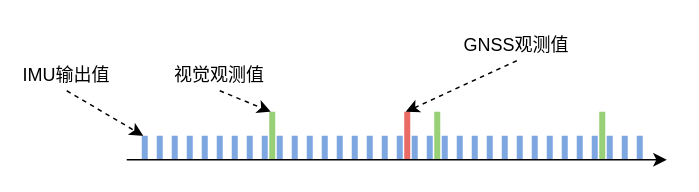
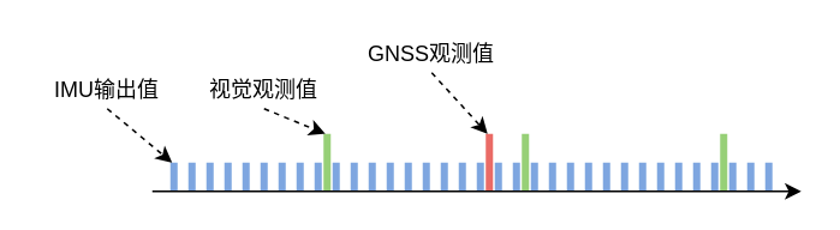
  <mxCell id="0" />
  <mxCell id="1" parent="0" />
  <mxCell id="2" value="" style="rounded=0;whiteSpace=wrap;html=1;fillColor=#7EA6E0;strokeColor=none;" parent="1" vertex="1"><mxGeometry x="94" y="90" width="4" height="16" as="geometry" /></mxCell>
  <mxCell id="3" value="" style="rounded=0;whiteSpace=wrap;html=1;fillColor=#7EA6E0;strokeColor=none;" parent="1" vertex="1"><mxGeometry x="104" y="90" width="4" height="16" as="geometry" /></mxCell>
  <mxCell id="4" value="" style="rounded=0;whiteSpace=wrap;html=1;fillColor=#7EA6E0;strokeColor=none;" parent="1" vertex="1"><mxGeometry x="114" y="90" width="4" height="16" as="geometry" /></mxCell>
  <mxCell id="5" value="" style="rounded=0;whiteSpace=wrap;html=1;fillColor=#7EA6E0;strokeColor=none;" parent="1" vertex="1"><mxGeometry x="124" y="90" width="4" height="16" as="geometry" /></mxCell>
  <mxCell id="6" value="" style="rounded=0;whiteSpace=wrap;html=1;fillColor=#7EA6E0;strokeColor=none;" parent="1" vertex="1"><mxGeometry x="134" y="90" width="4" height="16" as="geometry" /></mxCell>
  <mxCell id="7" value="" style="rounded=0;whiteSpace=wrap;html=1;fillColor=#7EA6E0;strokeColor=none;" parent="1" vertex="1"><mxGeometry x="144" y="90" width="4" height="16" as="geometry" /></mxCell>
  <mxCell id="8" value="" style="rounded=0;whiteSpace=wrap;html=1;fillColor=#7EA6E0;strokeColor=none;" parent="1" vertex="1"><mxGeometry x="154" y="90" width="4" height="16" as="geometry" /></mxCell>
  <mxCell id="9" value="" style="rounded=0;whiteSpace=wrap;html=1;fillColor=#7EA6E0;strokeColor=none;" parent="1" vertex="1"><mxGeometry x="164" y="90" width="4" height="16" as="geometry" /></mxCell>
  <mxCell id="10" value="" style="rounded=0;whiteSpace=wrap;html=1;fillColor=#7EA6E0;strokeColor=none;" parent="1" vertex="1"><mxGeometry x="174" y="90" width="4" height="16" as="geometry" /></mxCell>
  <mxCell id="11" value="" style="rounded=0;whiteSpace=wrap;html=1;fillColor=#7EA6E0;strokeColor=none;" parent="1" vertex="1"><mxGeometry x="184" y="90" width="4" height="16" as="geometry" /></mxCell>
  <mxCell id="12" value="" style="rounded=0;whiteSpace=wrap;html=1;fillColor=#7EA6E0;strokeColor=none;" parent="1" vertex="1"><mxGeometry x="194" y="90" width="4" height="16" as="geometry" /></mxCell>
  <mxCell id="13" value="" style="rounded=0;whiteSpace=wrap;html=1;fillColor=#7EA6E0;strokeColor=none;" parent="1" vertex="1"><mxGeometry x="204" y="90" width="4" height="16" as="geometry" /></mxCell>
  <mxCell id="14" value="" style="rounded=0;whiteSpace=wrap;html=1;fillColor=#7EA6E0;strokeColor=none;" parent="1" vertex="1"><mxGeometry x="214" y="90" width="4" height="16" as="geometry" /></mxCell>
  <mxCell id="15" value="" style="rounded=0;whiteSpace=wrap;html=1;fillColor=#7EA6E0;strokeColor=none;" parent="1" vertex="1"><mxGeometry x="224" y="90" width="4" height="16" as="geometry" /></mxCell>
  <mxCell id="16" value="" style="rounded=0;whiteSpace=wrap;html=1;fillColor=#7EA6E0;strokeColor=none;" parent="1" vertex="1"><mxGeometry x="234" y="90" width="4" height="16" as="geometry" /></mxCell>
  <mxCell id="17" value="" style="rounded=0;whiteSpace=wrap;html=1;fillColor=#7EA6E0;strokeColor=none;" parent="1" vertex="1"><mxGeometry x="244" y="90" width="4" height="16" as="geometry" /></mxCell>
  <mxCell id="18" value="" style="rounded=0;whiteSpace=wrap;html=1;fillColor=#7EA6E0;strokeColor=none;" parent="1" vertex="1"><mxGeometry x="254" y="90" width="4" height="16" as="geometry" /></mxCell>
  <mxCell id="19" value="" style="rounded=0;whiteSpace=wrap;html=1;fillColor=#7EA6E0;strokeColor=none;" parent="1" vertex="1"><mxGeometry x="264" y="90" width="4" height="16" as="geometry" /></mxCell>
  <mxCell id="20" value="" style="rounded=0;whiteSpace=wrap;html=1;fillColor=#7EA6E0;strokeColor=none;" parent="1" vertex="1"><mxGeometry x="274" y="90" width="4" height="16" as="geometry" /></mxCell>
  <mxCell id="21" value="" style="rounded=0;whiteSpace=wrap;html=1;fillColor=#7EA6E0;strokeColor=none;" parent="1" vertex="1"><mxGeometry x="284" y="90" width="4" height="16" as="geometry" /></mxCell>
  <mxCell id="22" value="" style="rounded=0;whiteSpace=wrap;html=1;fillColor=#7EA6E0;strokeColor=none;" parent="1" vertex="1"><mxGeometry x="294" y="90" width="4" height="16" as="geometry" /></mxCell>
  <mxCell id="23" value="" style="rounded=0;whiteSpace=wrap;html=1;fillColor=#7EA6E0;strokeColor=none;" parent="1" vertex="1"><mxGeometry x="304" y="90" width="4" height="16" as="geometry" /></mxCell>
  <mxCell id="24" value="" style="rounded=0;whiteSpace=wrap;html=1;fillColor=#7EA6E0;strokeColor=none;" parent="1" vertex="1"><mxGeometry x="314" y="90" width="4" height="16" as="geometry" /></mxCell>
  <mxCell id="25" value="" style="rounded=0;whiteSpace=wrap;html=1;fillColor=#7EA6E0;strokeColor=none;" parent="1" vertex="1"><mxGeometry x="324" y="90" width="4" height="16" as="geometry" /></mxCell>
  <mxCell id="26" value="" style="rounded=0;whiteSpace=wrap;html=1;fillColor=#7EA6E0;strokeColor=none;" parent="1" vertex="1"><mxGeometry x="334" y="90" width="4" height="16" as="geometry" /></mxCell>
  <mxCell id="27" value="" style="rounded=0;whiteSpace=wrap;html=1;fillColor=#7EA6E0;strokeColor=none;" parent="1" vertex="1"><mxGeometry x="344" y="90" width="4" height="16" as="geometry" /></mxCell>
  <mxCell id="28" value="" style="rounded=0;whiteSpace=wrap;html=1;fillColor=#7EA6E0;strokeColor=none;" parent="1" vertex="1"><mxGeometry x="354" y="90" width="4" height="16" as="geometry" /></mxCell>
  <mxCell id="29" value="" style="rounded=0;whiteSpace=wrap;html=1;fillColor=#7EA6E0;strokeColor=none;" parent="1" vertex="1"><mxGeometry x="364" y="90" width="4" height="16" as="geometry" /></mxCell>
  <mxCell id="30" value="" style="rounded=0;whiteSpace=wrap;html=1;fillColor=#7EA6E0;strokeColor=none;" parent="1" vertex="1"><mxGeometry x="374" y="90" width="4" height="16" as="geometry" /></mxCell>
  <mxCell id="31" value="" style="rounded=0;whiteSpace=wrap;html=1;fillColor=#7EA6E0;strokeColor=none;" parent="1" vertex="1"><mxGeometry x="384" y="90" width="4" height="16" as="geometry" /></mxCell>
  <mxCell id="32" value="" style="rounded=0;whiteSpace=wrap;html=1;fillColor=#7EA6E0;strokeColor=none;" parent="1" vertex="1"><mxGeometry x="394" y="90" width="4" height="16" as="geometry" /></mxCell>
  <mxCell id="33" value="" style="rounded=0;whiteSpace=wrap;html=1;fillColor=#7EA6E0;strokeColor=none;" parent="1" vertex="1"><mxGeometry x="404" y="90" width="4" height="16" as="geometry" /></mxCell>
  <mxCell id="34" value="" style="rounded=0;whiteSpace=wrap;html=1;fillColor=#7EA6E0;strokeColor=none;" parent="1" vertex="1"><mxGeometry x="414" y="90" width="4" height="16" as="geometry" /></mxCell>
  <mxCell id="35" value="" style="rounded=0;whiteSpace=wrap;html=1;fillColor=#7EA6E0;strokeColor=none;" parent="1" vertex="1"><mxGeometry x="424" y="90" width="4" height="16" as="geometry" /></mxCell>
  <mxCell id="36" value="" style="rounded=0;whiteSpace=wrap;html=1;fillColor=#97D077;strokeColor=none;" parent="1" vertex="1"><mxGeometry x="179" y="74" width="4" height="32" as="geometry" /></mxCell>
  <mxCell id="37" value="" style="rounded=0;whiteSpace=wrap;html=1;fillColor=#97D077;strokeColor=none;" parent="1" vertex="1"><mxGeometry x="289" y="74" width="4" height="32" as="geometry" /></mxCell>
  <mxCell id="38" value="" style="rounded=0;whiteSpace=wrap;html=1;fillColor=#97D077;strokeColor=none;" parent="1" vertex="1"><mxGeometry x="399" y="74" width="4" height="32" as="geometry" /></mxCell>
  <mxCell id="39" value="" style="rounded=0;whiteSpace=wrap;html=1;fillColor=#EA6B66;strokeColor=none;" parent="1" vertex="1"><mxGeometry x="269" y="74" width="4" height="32" as="geometry" /></mxCell>
  <mxCell id="40" value="" style="endArrow=classic;html=1;" parent="1" edge="1"><mxGeometry width="50" height="50" relative="1" as="geometry"><mxPoint x="84" y="106" as="sourcePoint" /><mxPoint x="444" y="106" as="targetPoint" /></mxGeometry></mxCell>
- <mxCell id="41" value="IMU输出值" style="text;html=1;strokeColor=none;fillColor=none;align=center;verticalAlign=middle;whiteSpace=wrap;rounded=0;" parent="1" vertex="1"><mxGeometry x="5" y="40" width="78" height="20" as="geometry" /></mxCell>
+ <mxCell id="41" value="IMU输出值" style="text;html=1;strokeColor=none;fillColor=none;align=center;verticalAlign=middle;whiteSpace=wrap;rounded=0;" parent="1" vertex="1"><mxGeometry x="20" y="40" width="78" height="20" as="geometry" /></mxCell>
  <mxCell id="42" value="" style="endArrow=classic;html=1;strokeWidth=1;entryX=0.25;entryY=0;entryDx=0;entryDy=0;exitX=0.5;exitY=1;exitDx=0;exitDy=0;dashed=1;" parent="1" source="41" target="2" edge="1"><mxGeometry width="50" height="50" relative="1" as="geometry"><mxPoint x="-76" y="160" as="sourcePoint" /><mxPoint x="-26" y="110" as="targetPoint" /></mxGeometry></mxCell>
  <mxCell id="43" value="视觉观测值" style="text;html=1;strokeColor=none;fillColor=none;align=center;verticalAlign=middle;whiteSpace=wrap;rounded=0;" parent="1" vertex="1"><mxGeometry x="107" y="40" width="78" height="20" as="geometry" /></mxCell>
  <mxCell id="44" value="" style="endArrow=classic;html=1;strokeWidth=1;entryX=0.25;entryY=0;entryDx=0;entryDy=0;exitX=0.5;exitY=1;exitDx=0;exitDy=0;dashed=1;" parent="1" source="43" target="36" edge="1"><mxGeometry width="50" height="50" relative="1" as="geometry"><mxPoint x="11" y="160" as="sourcePoint" /><mxPoint x="182" y="90" as="targetPoint" /></mxGeometry></mxCell>
- <mxCell id="45" value="GNSS观测值" style="text;html=1;strokeColor=none;fillColor=none;align=center;verticalAlign=middle;whiteSpace=wrap;rounded=0;" parent="1" vertex="1"><mxGeometry x="305" y="20" width="78" height="20" as="geometry" /></mxCell>
+ <mxCell id="45" value="GNSS观测值" style="text;html=1;strokeColor=none;fillColor=none;align=center;verticalAlign=middle;whiteSpace=wrap;rounded=0;" parent="1" vertex="1"><mxGeometry x="200" y="20" width="78" height="20" as="geometry" /></mxCell>
  <mxCell id="46" value="" style="endArrow=classic;html=1;strokeWidth=1;exitX=0.5;exitY=1;exitDx=0;exitDy=0;dashed=1;entryX=0.25;entryY=0;entryDx=0;entryDy=0;" parent="1" source="45" target="39" edge="1"><mxGeometry width="50" height="50" relative="1" as="geometry"><mxPoint x="104" y="140" as="sourcePoint" /><mxPoint x="224" y="70" as="targetPoint" /></mxGeometry></mxCell>
